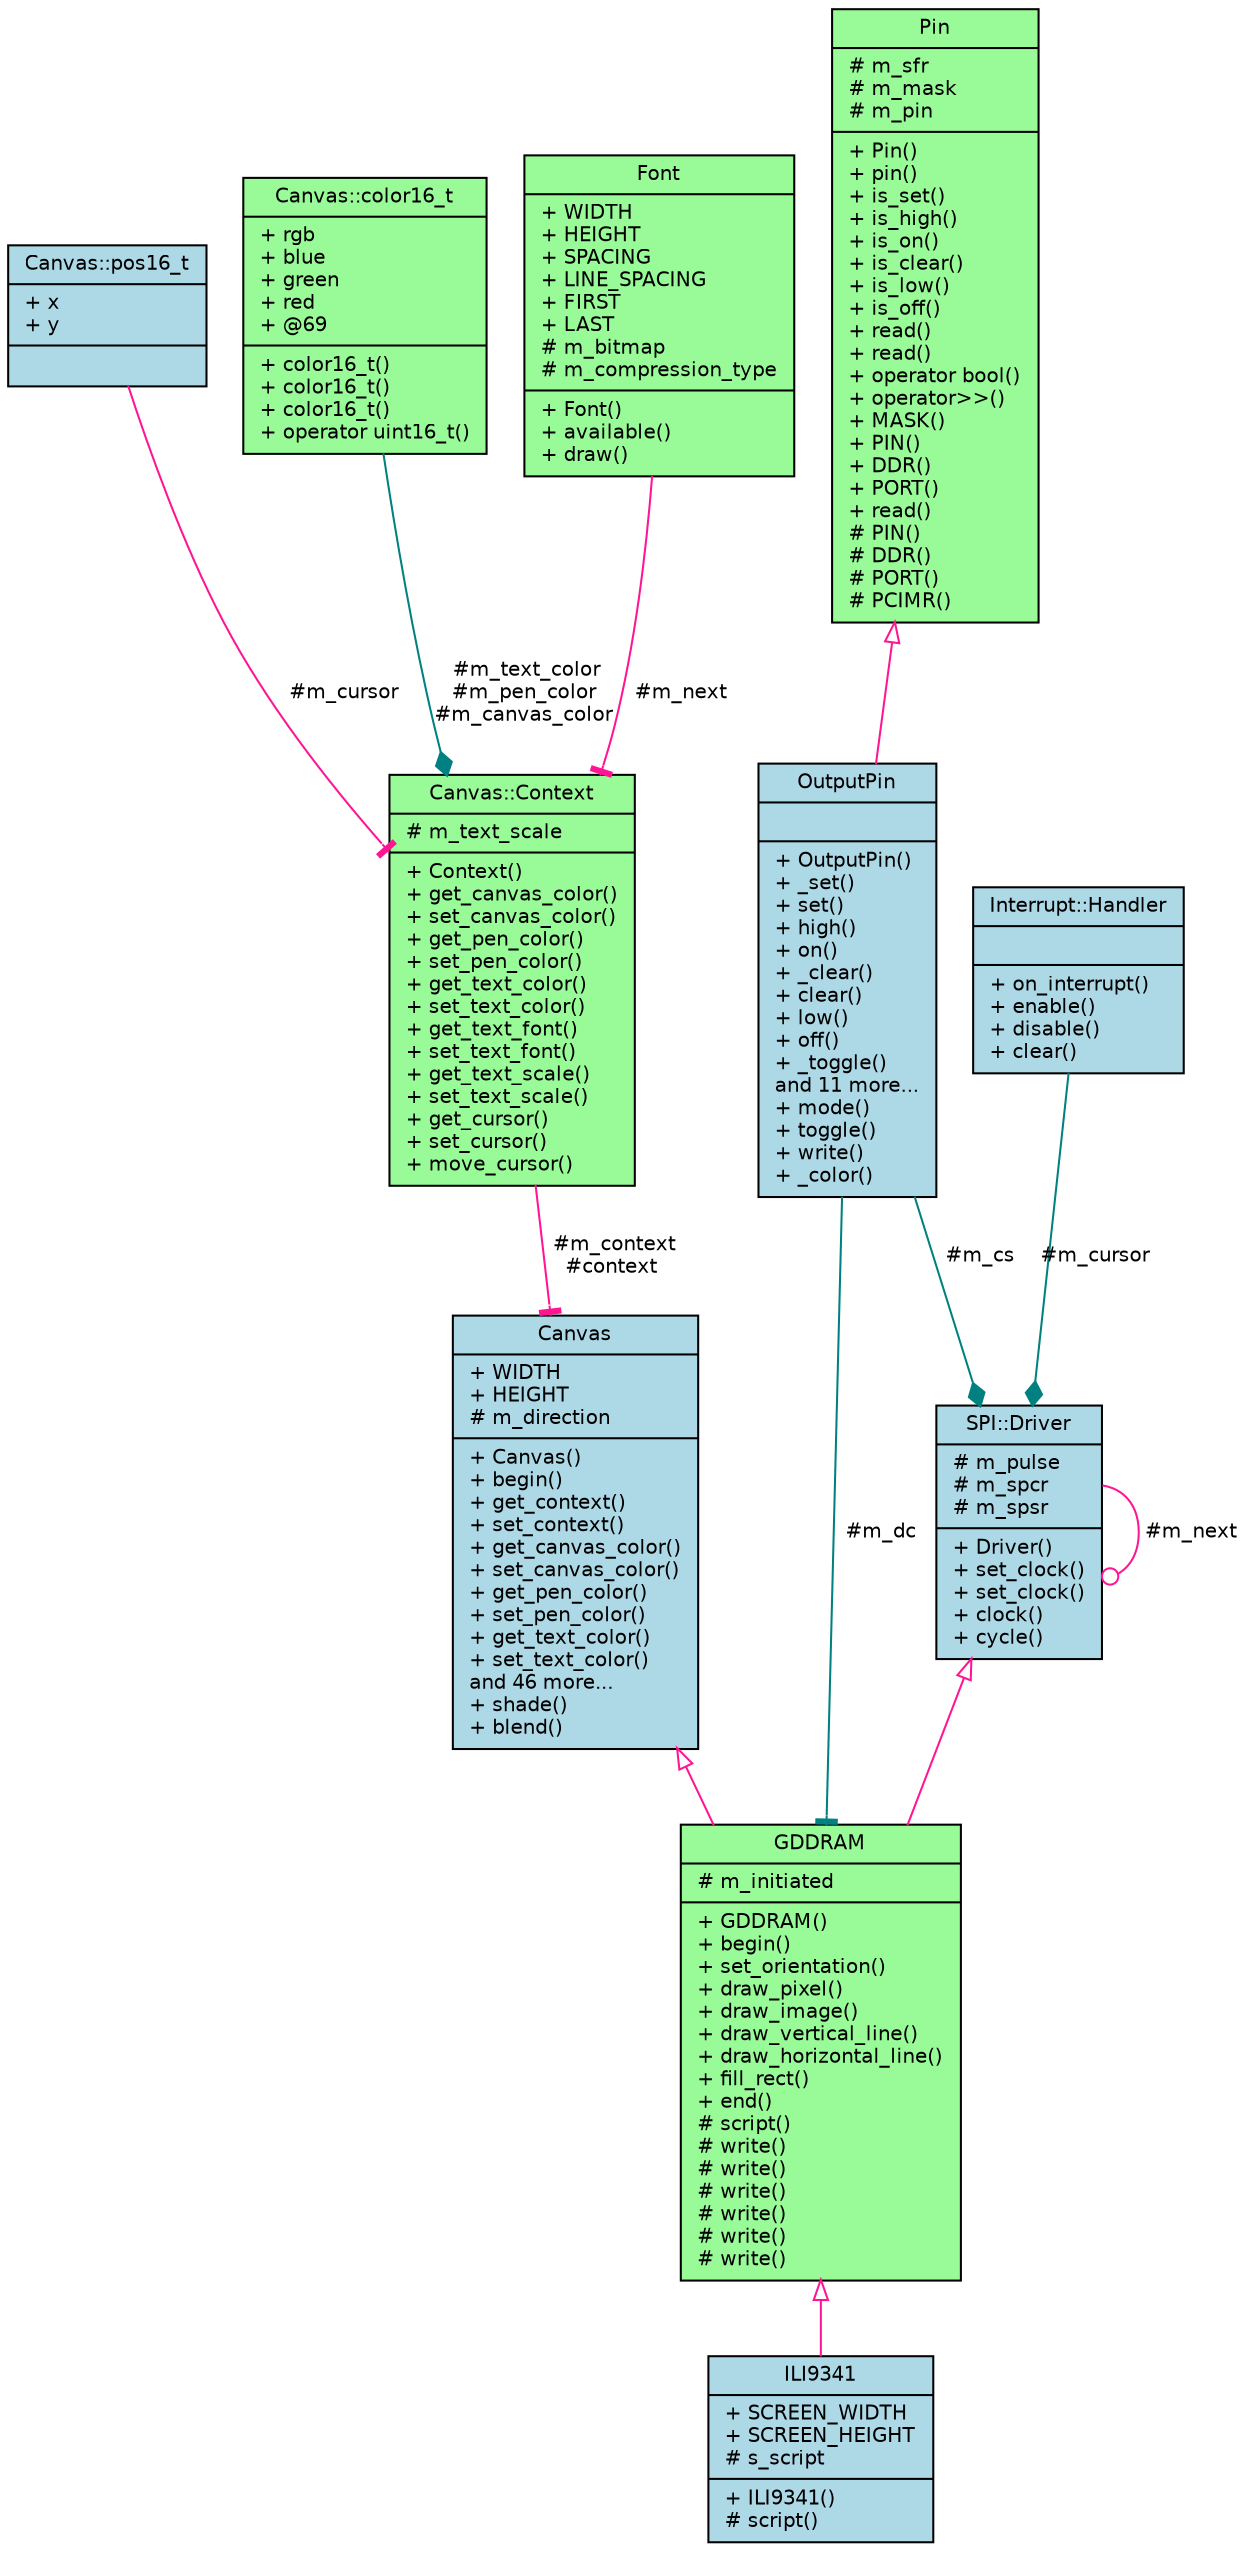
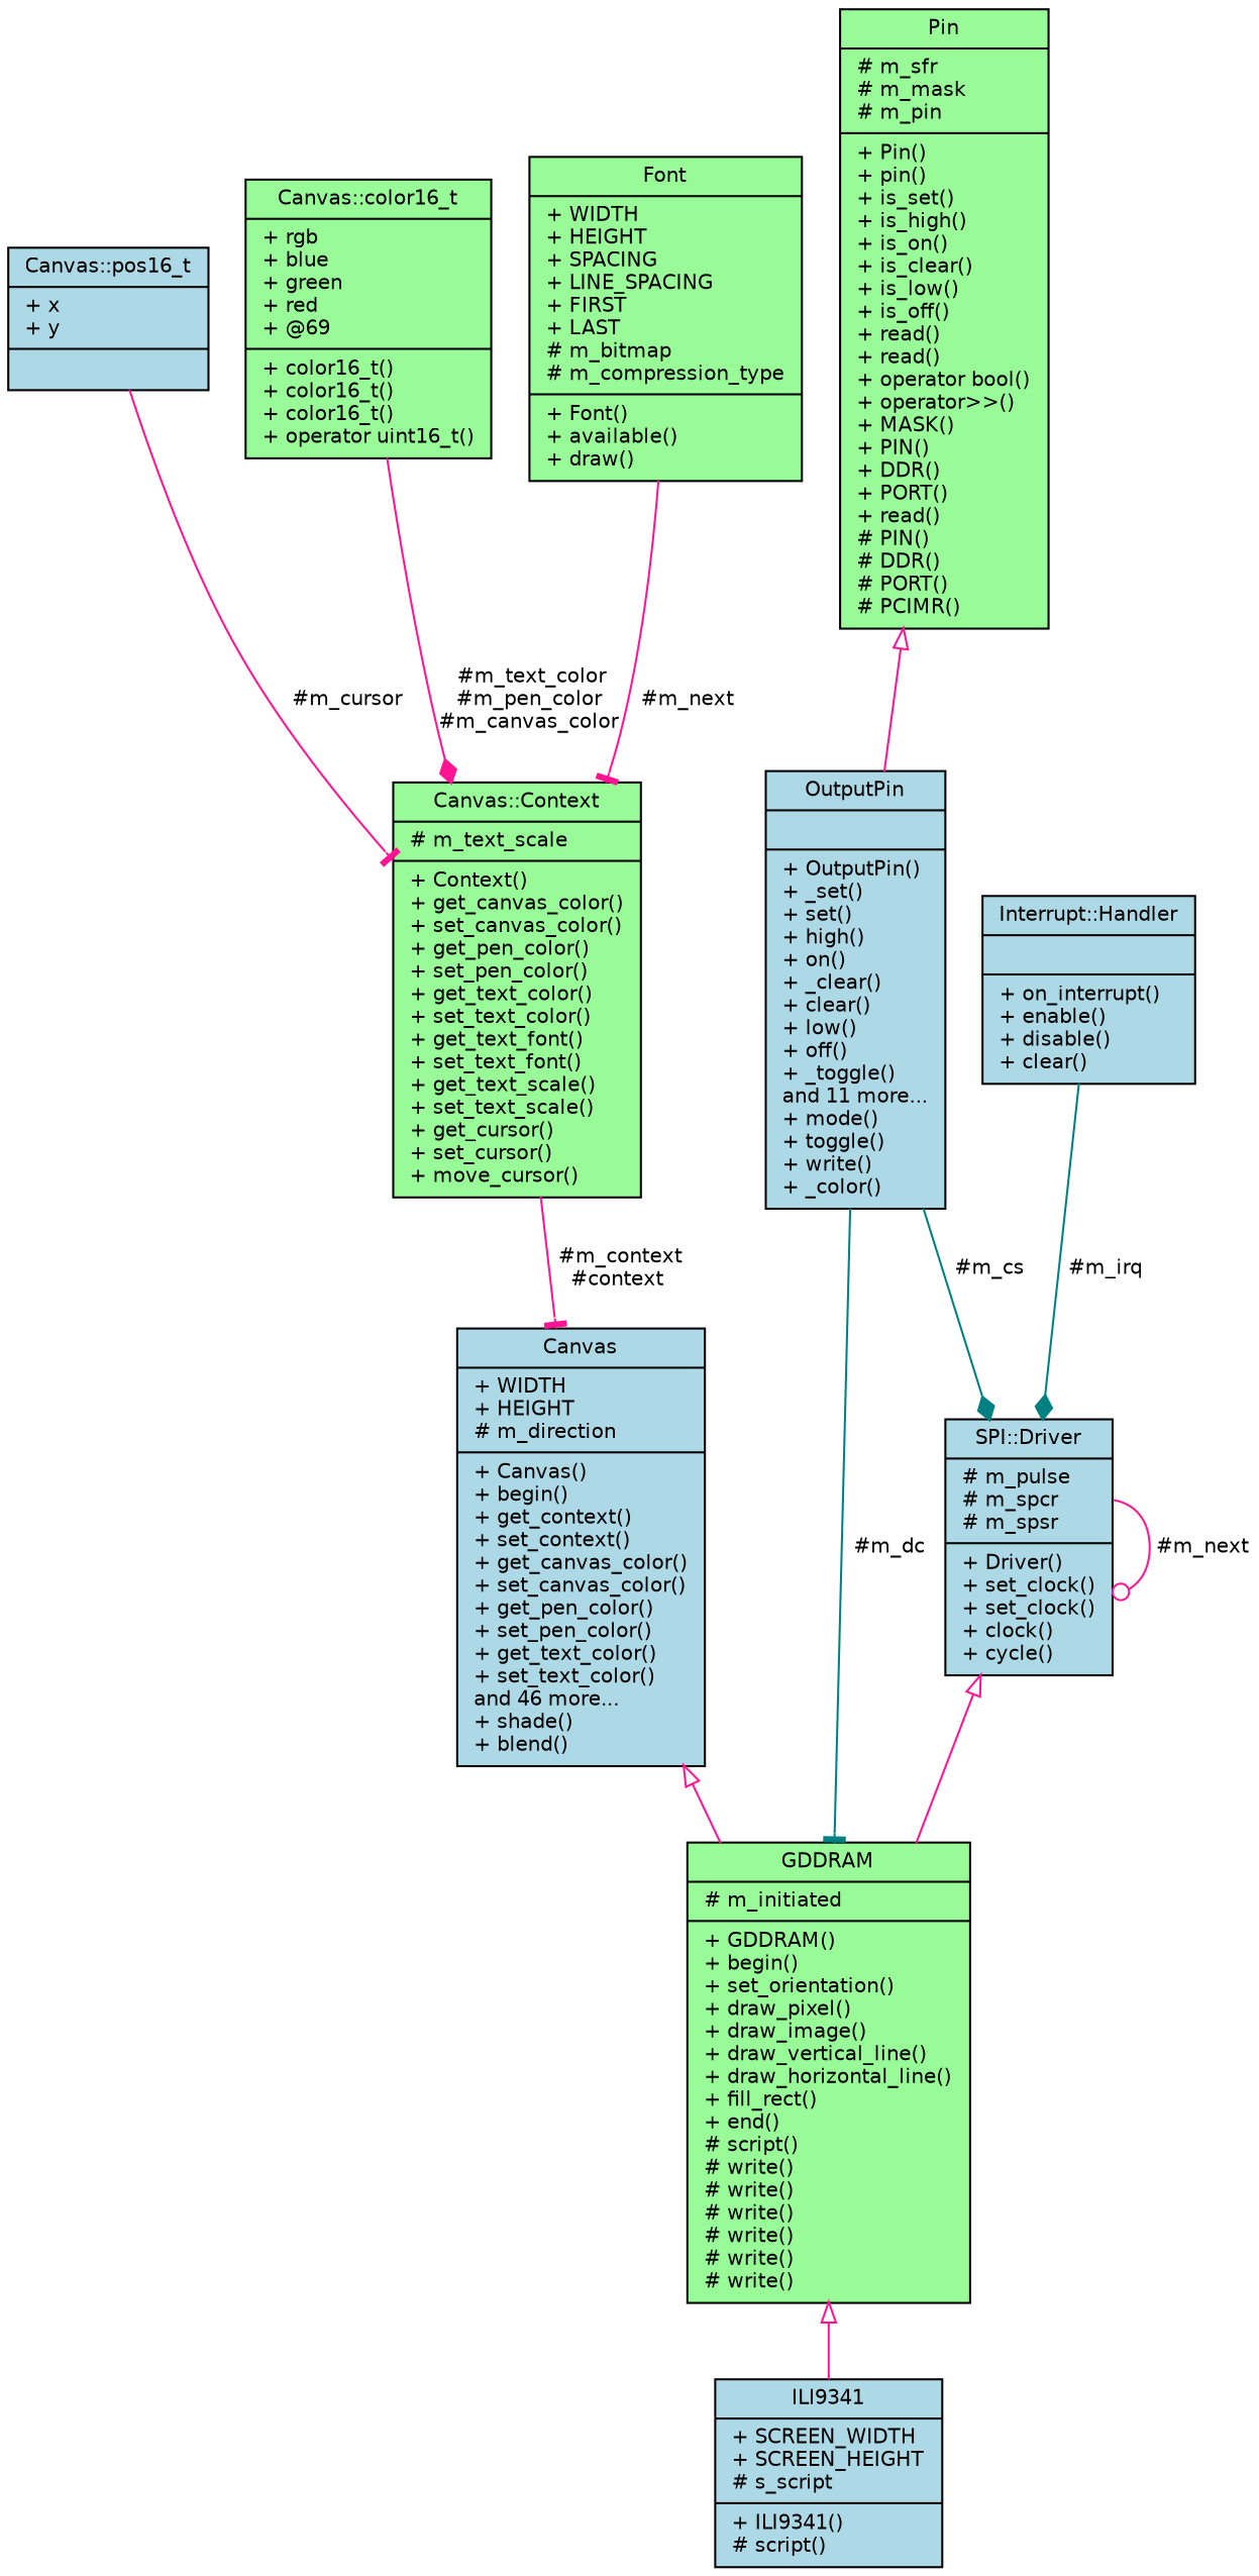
  digraph {
    node [color=black fillcolor=lightblue fontname=Helvetica fontsize=10 shape=record style=filled]
    edge [color=deeppink fontname=Helvetica fontsize=10 labelfontname=Helvetica labelfontsize=10 style=solid]
    n1 [fontcolor=black height=0.2 label="{ILI9341\n|+ SCREEN_WIDTH\l+ SCREEN_HEIGHT\l# s_script\l|+ ILI9341()\l# script()\l}" width=0.4]
    n2 [fillcolor=palegreen height=0.2 label="{GDDRAM\n|# m_initiated\l|+ GDDRAM()\l+ begin()\l+ set_orientation()\l+ draw_pixel()\l+ draw_image()\l+ draw_vertical_line()\l+ draw_horizontal_line()\l+ fill_rect()\l+ end()\l# script()\l# write()\l# write()\l# write()\l# write()\l# write()\l# write()\l}" width=0.4]
    n3 [height=0.2 label="{Canvas\n|+ WIDTH\l+ HEIGHT\l# m_direction\l|+ Canvas()\l+ begin()\l+ get_context()\l+ set_context()\l+ get_canvas_color()\l+ set_canvas_color()\l+ get_pen_color()\l+ set_pen_color()\l+ get_text_color()\l+ set_text_color()\land 46 more...\l+ shade()\l+ blend()\l}" width=0.4]
    n4 [fillcolor=palegreen height=0.2 label="{Canvas::Context\n|# m_text_scale\l|+ Context()\l+ get_canvas_color()\l+ set_canvas_color()\l+ get_pen_color()\l+ set_pen_color()\l+ get_text_color()\l+ set_text_color()\l+ get_text_font()\l+ set_text_font()\l+ get_text_scale()\l+ set_text_scale()\l+ get_cursor()\l+ set_cursor()\l+ move_cursor()\l}" width=0.4]
    n5 [height=0.2 label="{Canvas::pos16_t\n|+ x\l+ y\l|}" width=0.4]
    n6 [fillcolor=palegreen height=0.2 label="{Canvas::color16_t\n|+ rgb\l+ blue\l+ green\l+ red\l+ @69\l|+ color16_t()\l+ color16_t()\l+ color16_t()\l+ operator uint16_t()\l}" width=0.4]
    n7 [fillcolor=palegreen height=0.2 label="{Font\n|+ WIDTH\l+ HEIGHT\l+ SPACING\l+ LINE_SPACING\l+ FIRST\l+ LAST\l# m_bitmap\l# m_compression_type\l|+ Font()\l+ available()\l+ draw()\l}" width=0.4]
    n8 [height=0.2 label="{SPI::Driver\n|# m_pulse\l# m_spcr\l# m_spsr\l|+ Driver()\l+ set_clock()\l+ set_clock()\l+ clock()\l+ cycle()\l}" width=0.4]
    n9 [height=0.2 label="{OutputPin\n||+ OutputPin()\l+ _set()\l+ set()\l+ high()\l+ on()\l+ _clear()\l+ clear()\l+ low()\l+ off()\l+ _toggle()\land 11 more...\l+ mode()\l+ toggle()\l+ write()\l+ _color()\l}" width=0.4]
    n10 [fillcolor=palegreen height=0.2 label="{Pin\n|# m_sfr\l# m_mask\l# m_pin\l|+ Pin()\l+ pin()\l+ is_set()\l+ is_high()\l+ is_on()\l+ is_clear()\l+ is_low()\l+ is_off()\l+ read()\l+ read()\l+ operator bool()\l+ operator\>\>()\l+ MASK()\l+ PIN()\l+ DDR()\l+ PORT()\l+ read()\l# PIN()\l# DDR()\l# PORT()\l# PCIMR()\l}" width=0.4]
    n11 [height=0.2 label="{Interrupt::Handler\n||+ on_interrupt()\l+ enable()\l+ disable()\l+ clear()\l}" width=0.4]
    n2 -> n1 [arrowtail=onormal dir=back]
    n3 -> n2 [arrowtail=onormal dir=back]
    n4 -> n3 [arrowhead=tee label=" #m_context\n#context"]
    n5 -> n4 [arrowhead=tee label=" #m_cursor"]
-   n6 -> n4 [arrowhead=diamond color=teal label=" #m_text_color\n#m_pen_color\n#m_canvas_color"]
+   n6 -> n4 [arrowhead=diamond label=" #m_text_color\n#m_pen_color\n#m_canvas_color"]
    n7 -> n4 [arrowhead=tee label=" #m_next"]
    n8 -> n2 [arrowtail=onormal dir=back]
    n8 -> n8 [arrowhead=odot label=" #m_next"]
    n9 -> n2 [arrowhead=tee color=teal label=" #m_dc"]
    n9 -> n8 [arrowhead=diamond color=teal label=" #m_cs"]
    n10 -> n9 [arrowtail=onormal dir=back]
-   n11 -> n8 [arrowhead=diamond color=teal label=" #m_cursor"]
+   n11 -> n8 [arrowhead=diamond color=teal label=" #m_irq"]
  }
